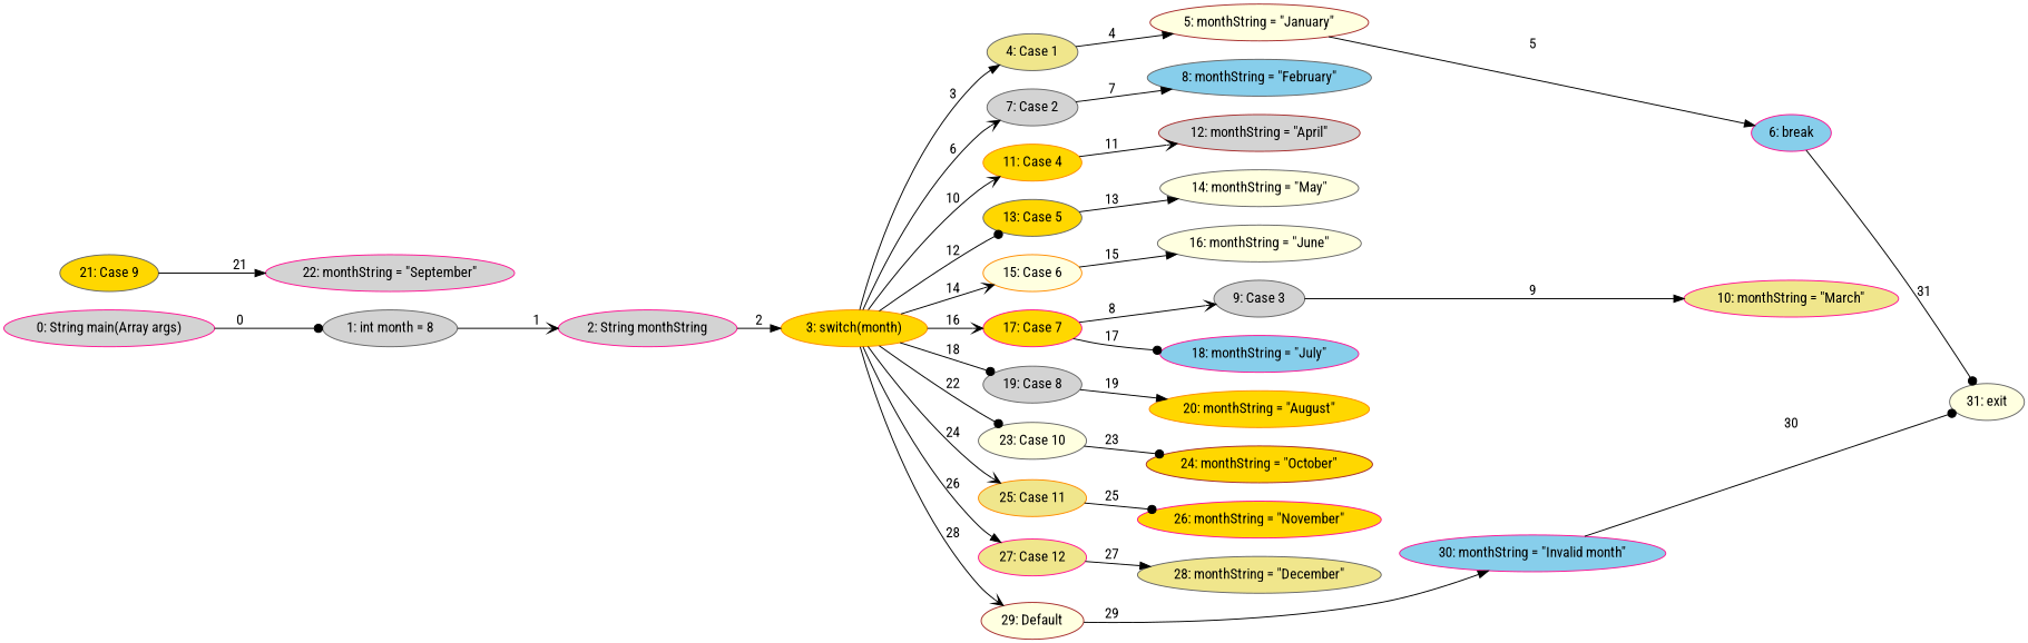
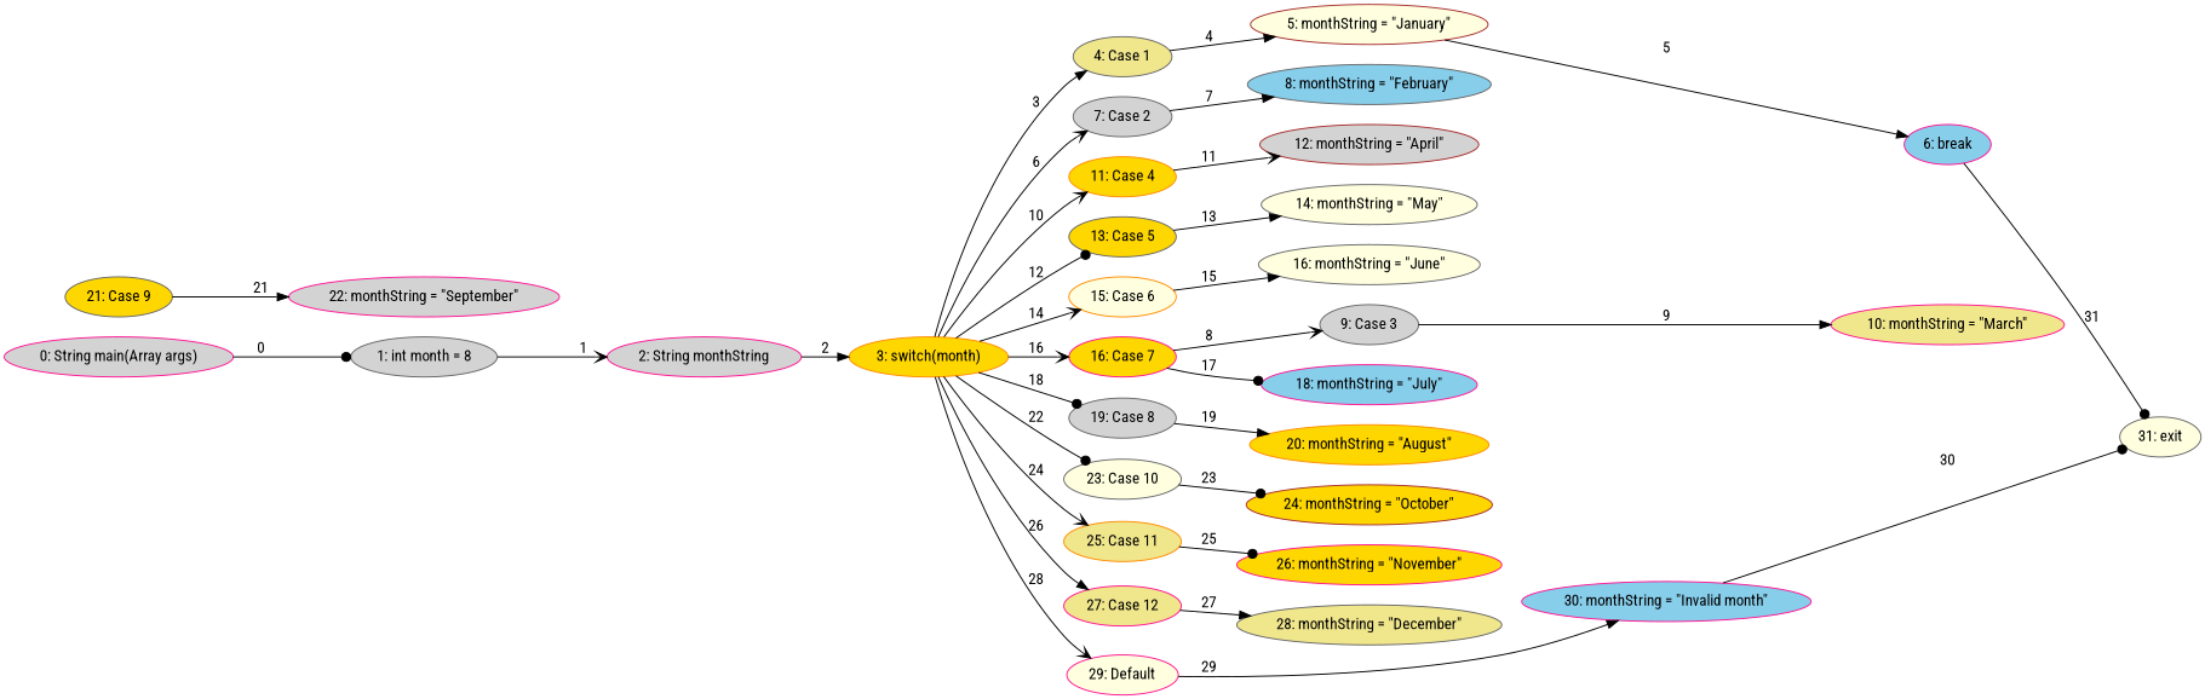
  digraph {
    fontname="Roboto Condensed"
    rankdir=LR
    node [color=gray40 fillcolor=lightgrey fontname="Roboto Condensed" style=filled]
    edge [arrowhead=normal fontname="Roboto Condensed"]
    n1 [color=deeppink label="0: String main(Array args)"]
    n2 [label="1: int month = 8"]
    n3 [color=deeppink label="2: String monthString"]
    n4 [color=darkorange fillcolor=gold label="3: switch(month)"]
    n5 [fillcolor=khaki label="4: Case 1"]
    n6 [label="7: Case 2"]
    n7 [color=darkorange fillcolor=gold label="11: Case 4"]
    n8 [fillcolor=gold label="13: Case 5"]
    n9 [color=darkorange fillcolor=lightyellow label="15: Case 6"]
-   n10 [color=deeppink fillcolor=gold label="17: Case 7"]
+   n10 [color=deeppink fillcolor=gold label="16: Case 7"]
    n11 [label="19: Case 8"]
    n12 [fillcolor=lightyellow label="23: Case 10"]
    n13 [color=darkorange fillcolor=khaki label="25: Case 11"]
    n14 [color=deeppink fillcolor=khaki label="27: Case 12"]
-   n15 [color=brown fillcolor=lightyellow label="29: Default"]
+   n15 [color=deeppink fillcolor=lightyellow label="29: Default"]
    n16 [color=brown fillcolor=lightyellow label="5: monthString = \"January\""]
    n17 [fillcolor=skyblue label="8: monthString = \"February\""]
    n18 [label="9: Case 3"]
    n19 [color=deeppink fillcolor=khaki label="10: monthString = \"March\""]
    n20 [color=brown label="12: monthString = \"April\""]
    n21 [fillcolor=lightyellow label="14: monthString = \"May\""]
    n22 [fillcolor=lightyellow label="16: monthString = \"June\""]
    n23 [color=deeppink fillcolor=skyblue label="18: monthString = \"July\""]
    n24 [color=darkorange fillcolor=gold label="20: monthString = \"August\""]
    n25 [fillcolor=gold label="21: Case 9"]
    n26 [color=deeppink label="22: monthString = \"September\""]
    n27 [color=brown fillcolor=gold label="24: monthString = \"October\""]
    n28 [color=deeppink fillcolor=gold label="26: monthString = \"November\""]
    n29 [fillcolor=khaki label="28: monthString = \"December\""]
    n30 [color=deeppink fillcolor=skyblue label="30: monthString = \"Invalid month\""]
    n31 [color=deeppink fillcolor=skyblue label="6: break"]
    n32 [fillcolor=lightyellow label="31: exit"]
    n1 -> n2 [arrowhead=dot label=0]
    n2 -> n3 [arrowhead=vee label=1]
    n3 -> n4 [label=2]
    n4 -> n5 [label=3]
    n4 -> n6 [arrowhead=vee label=6]
    n4 -> n7 [arrowhead=vee label=10]
    n4 -> n8 [arrowhead=dot label=12]
    n4 -> n9 [arrowhead=vee label=14]
    n4 -> n10 [arrowhead=vee label=16]
    n4 -> n11 [arrowhead=dot label=18]
    n4 -> n12 [arrowhead=dot label=22]
    n4 -> n13 [arrowhead=vee label=24]
    n4 -> n14 [label=26]
    n4 -> n15 [arrowhead=vee label=28]
    n5 -> n16 [label=4]
    n6 -> n17 [label=7]
    n7 -> n20 [arrowhead=vee label=11]
    n8 -> n21 [label=13]
    n9 -> n22 [label=15]
    n10 -> n18 [arrowhead=vee label=8]
    n10 -> n23 [arrowhead=dot label=17]
    n11 -> n24 [label=19]
    n12 -> n27 [arrowhead=dot label=23]
    n13 -> n28 [arrowhead=dot label=25]
    n14 -> n29 [label=27]
    n15 -> n30 [label=29]
    n16 -> n31 [label=5]
    n18 -> n19 [label=9]
    n25 -> n26 [label=21]
    n30 -> n32 [arrowhead=dot label=30]
    n31 -> n32 [arrowhead=dot label=31]
  }
